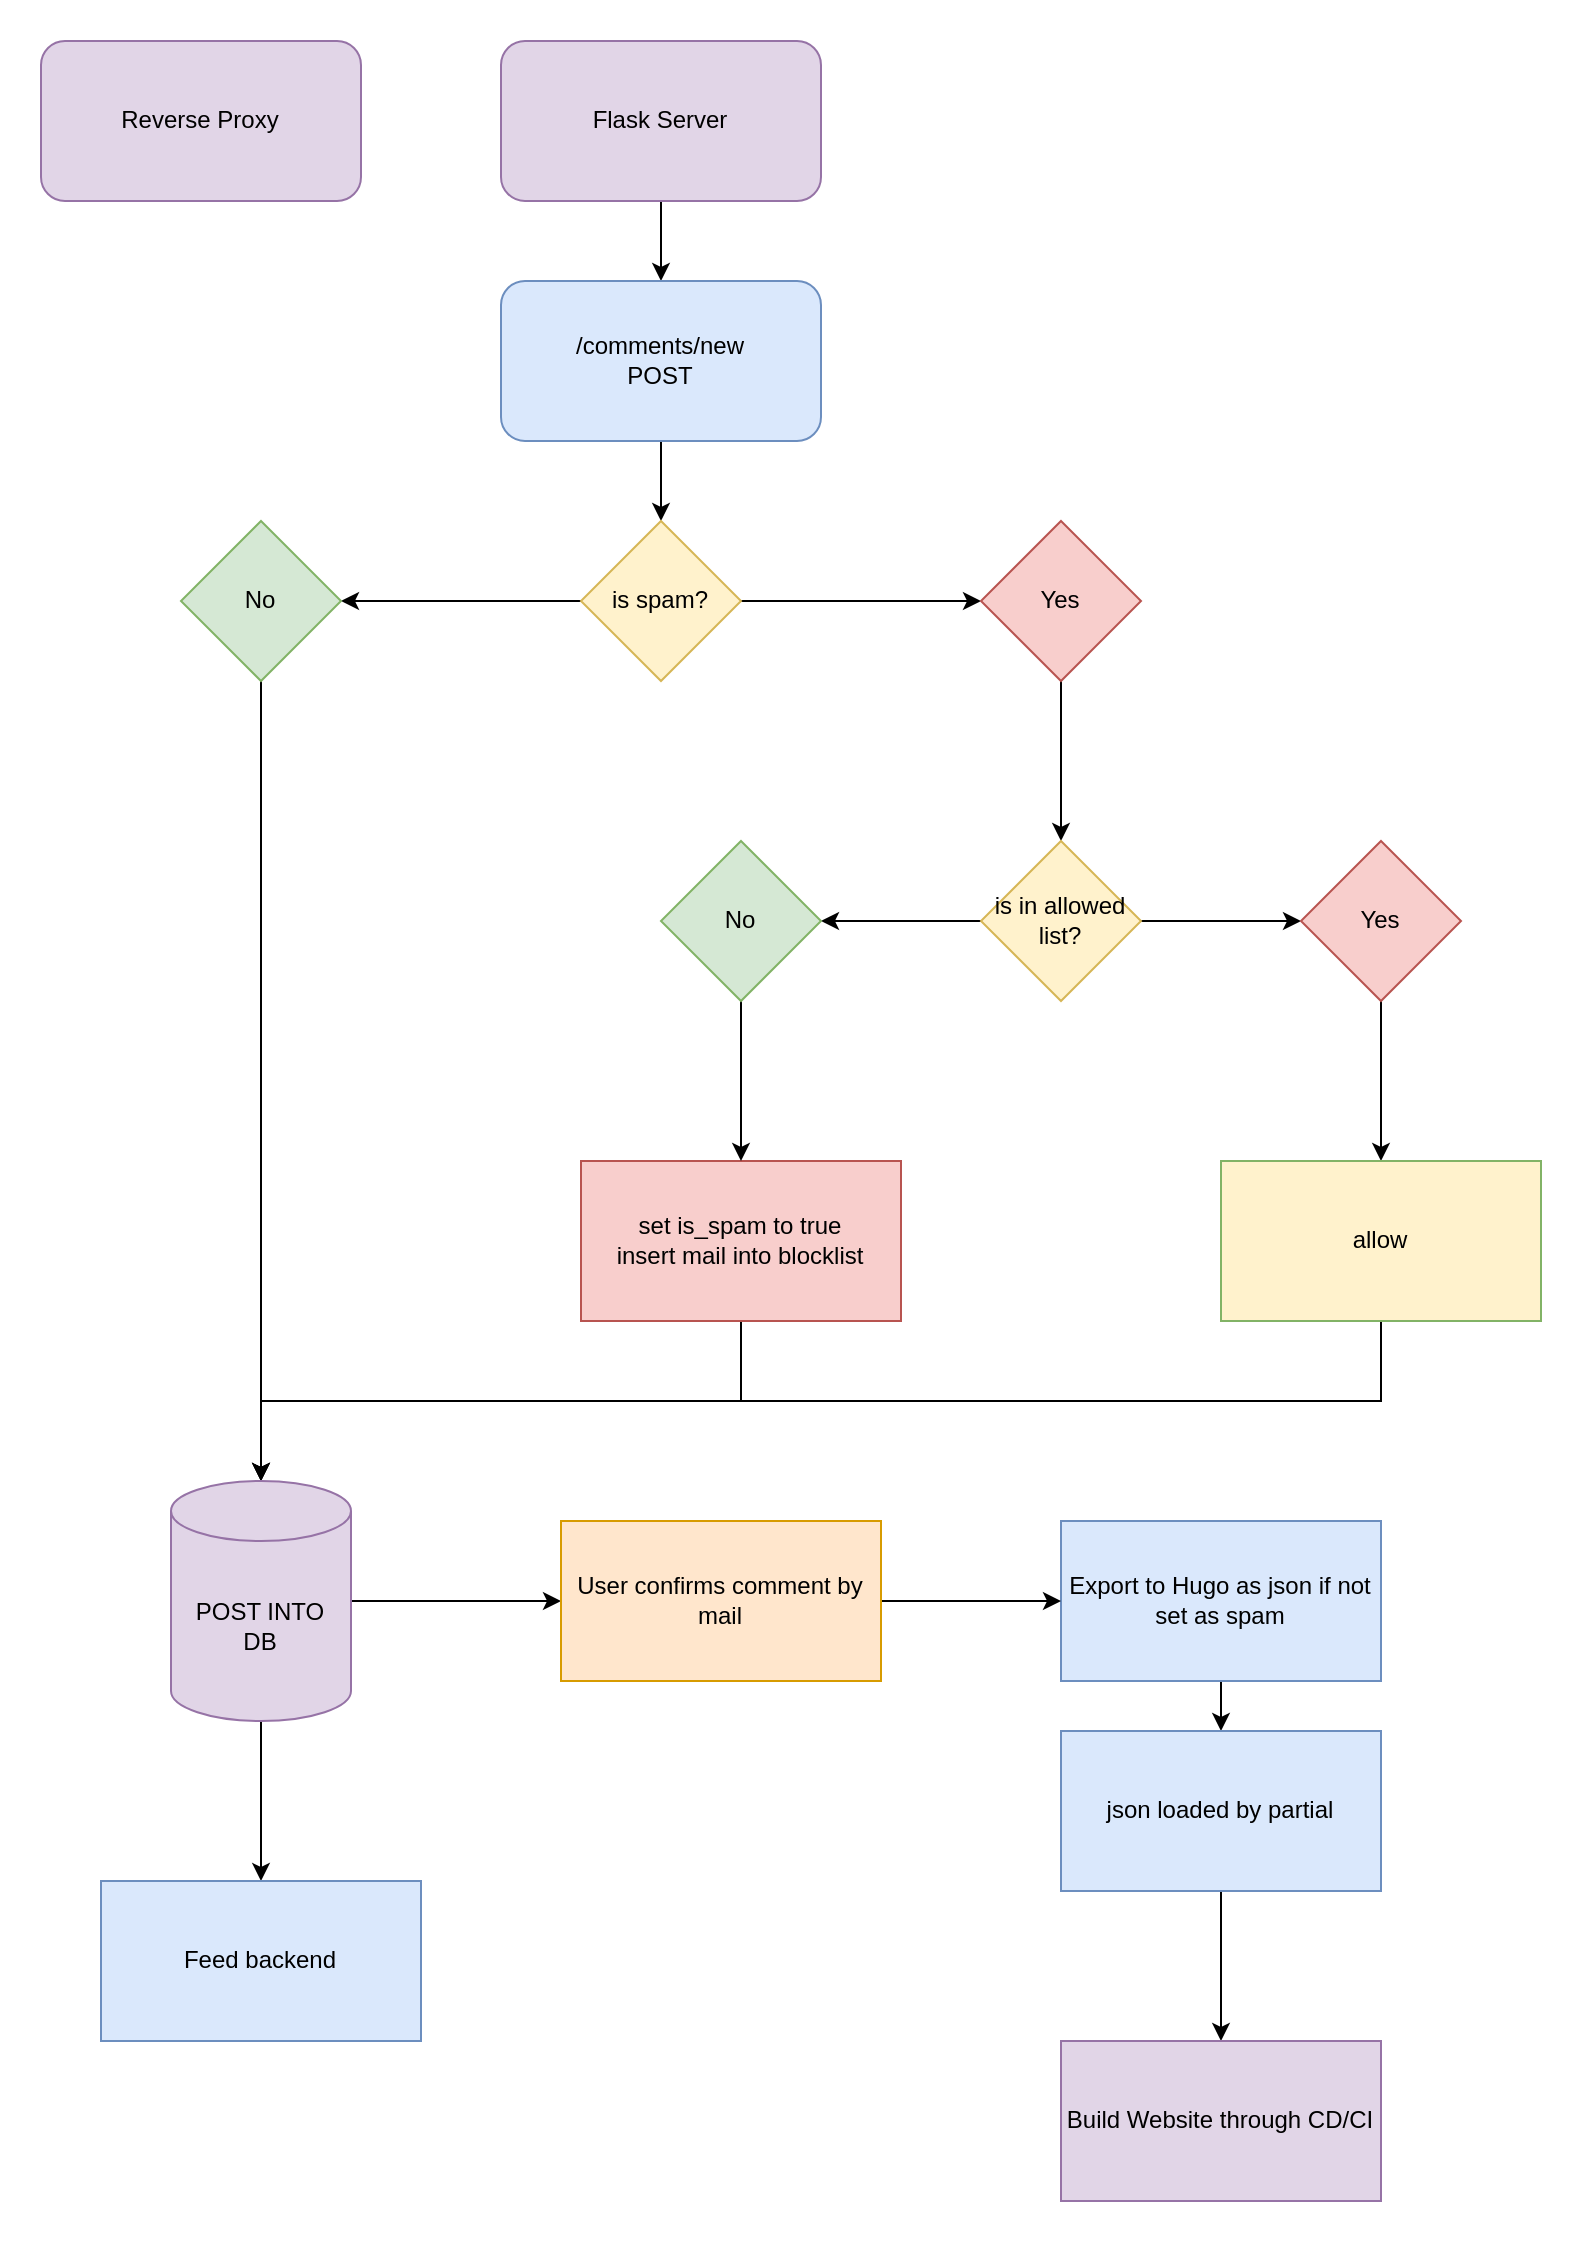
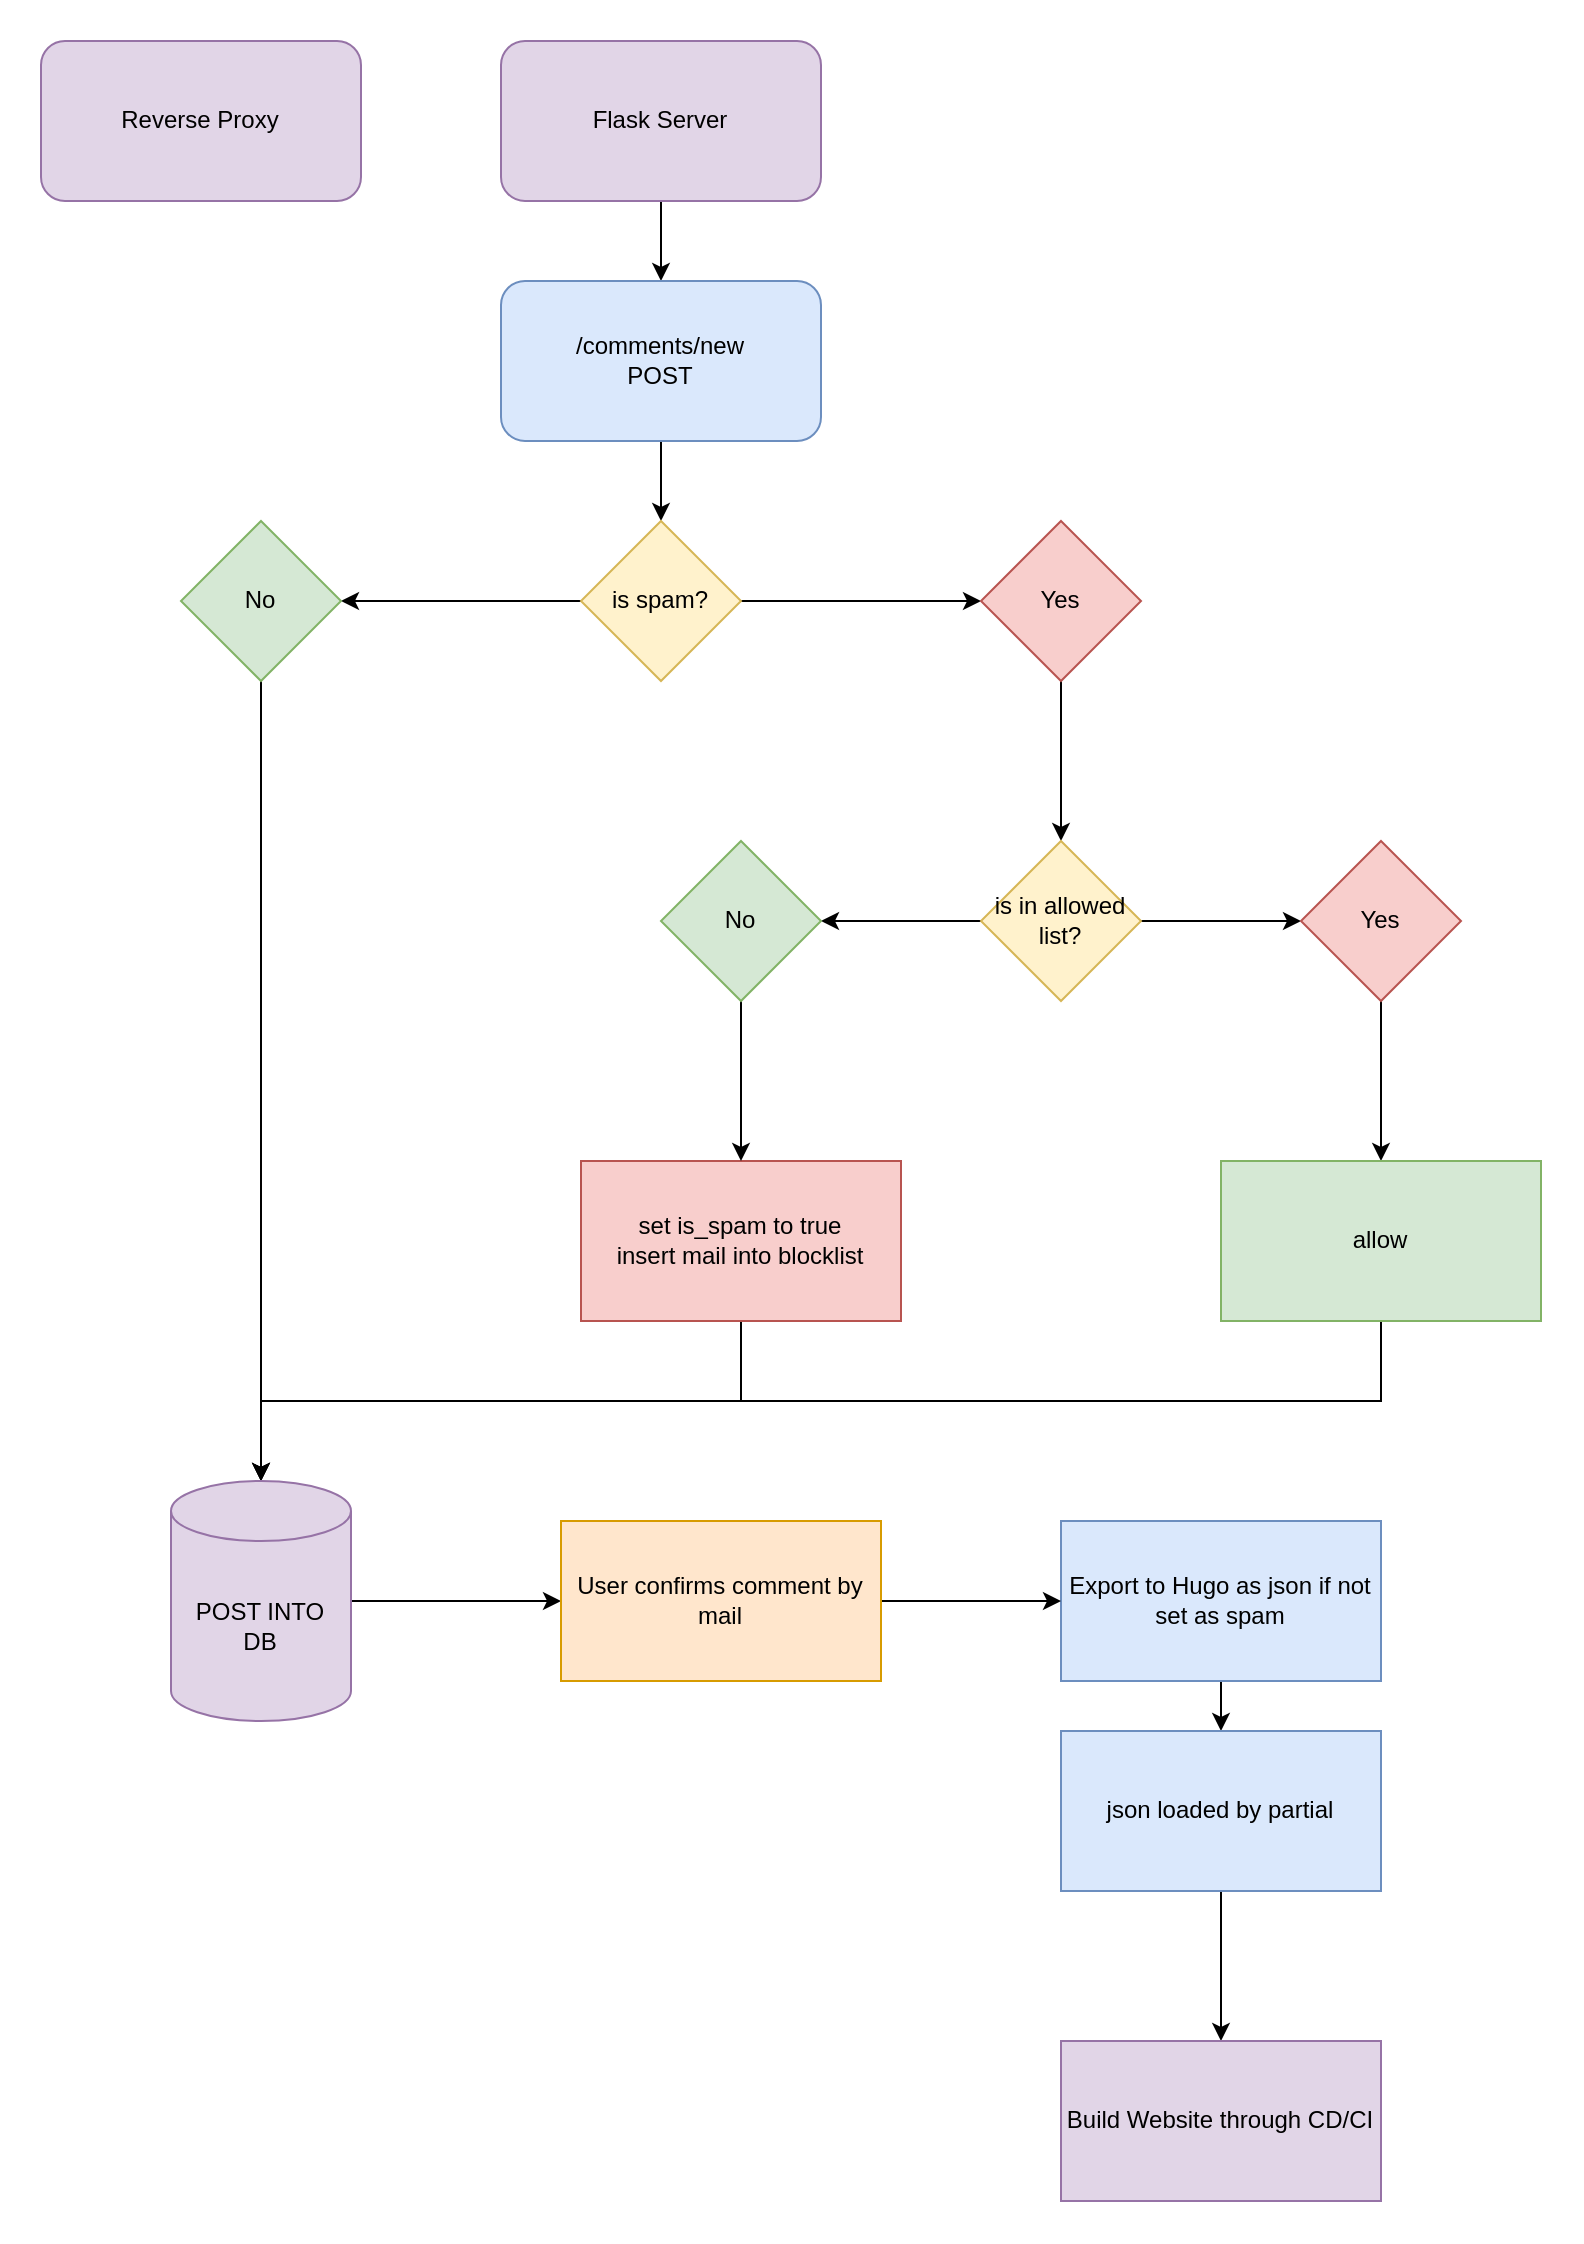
  <mxCell id="0" />
  <mxCell id="1" parent="0" />
  <mxCell id="2" style="edgeStyle=orthogonalEdgeStyle;rounded=0;orthogonalLoop=1;jettySize=auto;html=1;exitX=0.5;exitY=1;exitDx=0;exitDy=0;entryX=0.5;entryY=0;entryDx=0;entryDy=0;" edge="1" parent="1" source="3" target="6"><mxGeometry relative="1" as="geometry" /></mxCell>
  <mxCell id="3" value="Flask Server" style="rounded=1;whiteSpace=wrap;html=1;fillColor=#e1d5e7;strokeColor=#9673a6;" vertex="1" parent="1"><mxGeometry x="250" y="20" width="160" height="80" as="geometry" /></mxCell>
  <mxCell id="4" value="Reverse Proxy" style="rounded=1;whiteSpace=wrap;html=1;fillColor=#e1d5e7;strokeColor=#9673a6;" vertex="1" parent="1"><mxGeometry x="20" y="20" width="160" height="80" as="geometry" /></mxCell>
  <mxCell id="5" style="edgeStyle=orthogonalEdgeStyle;rounded=0;orthogonalLoop=1;jettySize=auto;html=1;exitX=0.5;exitY=1;exitDx=0;exitDy=0;entryX=0.5;entryY=0;entryDx=0;entryDy=0;" edge="1" parent="1" source="6" target="9"><mxGeometry relative="1" as="geometry" /></mxCell>
  <mxCell id="6" value="/comments/new&lt;br&gt;POST" style="rounded=1;whiteSpace=wrap;html=1;fillColor=#dae8fc;strokeColor=#6c8ebf;" vertex="1" parent="1"><mxGeometry x="250" y="140" width="160" height="80" as="geometry" /></mxCell>
  <mxCell id="7" style="edgeStyle=orthogonalEdgeStyle;rounded=0;orthogonalLoop=1;jettySize=auto;html=1;exitX=1;exitY=0.5;exitDx=0;exitDy=0;entryX=0;entryY=0.5;entryDx=0;entryDy=0;" edge="1" parent="1" source="9" target="13"><mxGeometry relative="1" as="geometry" /></mxCell>
  <mxCell id="8" style="edgeStyle=orthogonalEdgeStyle;rounded=0;orthogonalLoop=1;jettySize=auto;html=1;exitX=0;exitY=0.5;exitDx=0;exitDy=0;" edge="1" parent="1" source="9" target="11"><mxGeometry relative="1" as="geometry" /></mxCell>
  <mxCell id="9" value="is spam?" style="rhombus;whiteSpace=wrap;html=1;fillColor=#fff2cc;strokeColor=#d6b656;" vertex="1" parent="1"><mxGeometry x="290" y="260" width="80" height="80" as="geometry" /></mxCell>
  <mxCell id="10" style="edgeStyle=orthogonalEdgeStyle;rounded=0;orthogonalLoop=1;jettySize=auto;html=1;exitX=0.5;exitY=1;exitDx=0;exitDy=0;entryX=0.5;entryY=0;entryDx=0;entryDy=0;entryPerimeter=0;" edge="1" parent="1" source="11" target="27"><mxGeometry relative="1" as="geometry" /></mxCell>
  <mxCell id="11" value="No" style="rhombus;whiteSpace=wrap;html=1;fillColor=#d5e8d4;strokeColor=#82b366;" vertex="1" parent="1"><mxGeometry x="90" y="260" width="80" height="80" as="geometry" /></mxCell>
  <mxCell id="12" style="edgeStyle=orthogonalEdgeStyle;rounded=0;orthogonalLoop=1;jettySize=auto;html=1;exitX=0.5;exitY=1;exitDx=0;exitDy=0;" edge="1" parent="1" source="13" target="18"><mxGeometry relative="1" as="geometry" /></mxCell>
  <mxCell id="13" value="Yes" style="rhombus;whiteSpace=wrap;html=1;fillColor=#f8cecc;strokeColor=#b85450;" vertex="1" parent="1"><mxGeometry x="490" y="260" width="80" height="80" as="geometry" /></mxCell>
  <mxCell id="14" style="edgeStyle=orthogonalEdgeStyle;rounded=0;orthogonalLoop=1;jettySize=auto;html=1;exitX=0.5;exitY=1;exitDx=0;exitDy=0;entryX=0.5;entryY=0;entryDx=0;entryDy=0;entryPerimeter=0;" edge="1" parent="1" source="15" target="27"><mxGeometry relative="1" as="geometry" /></mxCell>
  <mxCell id="15" value="set is_spam to true&lt;br&gt;insert mail into blocklist" style="rounded=0;whiteSpace=wrap;html=1;fillColor=#f8cecc;strokeColor=#b85450;" vertex="1" parent="1"><mxGeometry x="290" y="580" width="160" height="80" as="geometry" /></mxCell>
  <mxCell id="16" style="edgeStyle=orthogonalEdgeStyle;rounded=0;orthogonalLoop=1;jettySize=auto;html=1;exitX=1;exitY=0.5;exitDx=0;exitDy=0;entryX=0;entryY=0.5;entryDx=0;entryDy=0;" edge="1" parent="1" source="18" target="22"><mxGeometry relative="1" as="geometry" /></mxCell>
  <mxCell id="17" style="edgeStyle=orthogonalEdgeStyle;rounded=0;orthogonalLoop=1;jettySize=auto;html=1;exitX=0;exitY=0.5;exitDx=0;exitDy=0;entryX=1;entryY=0.5;entryDx=0;entryDy=0;" edge="1" parent="1" source="18" target="20"><mxGeometry relative="1" as="geometry" /></mxCell>
  <mxCell id="18" value="is in allowed list?" style="rhombus;whiteSpace=wrap;html=1;fillColor=#fff2cc;strokeColor=#d6b656;" vertex="1" parent="1"><mxGeometry x="490" y="420" width="80" height="80" as="geometry" /></mxCell>
  <mxCell id="19" style="edgeStyle=orthogonalEdgeStyle;rounded=0;orthogonalLoop=1;jettySize=auto;html=1;exitX=0.5;exitY=1;exitDx=0;exitDy=0;entryX=0.5;entryY=0;entryDx=0;entryDy=0;" edge="1" parent="1" source="20" target="15"><mxGeometry relative="1" as="geometry" /></mxCell>
  <mxCell id="20" value="No" style="rhombus;whiteSpace=wrap;html=1;fillColor=#d5e8d4;strokeColor=#82b366;" vertex="1" parent="1"><mxGeometry x="330" y="420" width="80" height="80" as="geometry" /></mxCell>
  <mxCell id="21" style="edgeStyle=orthogonalEdgeStyle;rounded=0;orthogonalLoop=1;jettySize=auto;html=1;exitX=0.5;exitY=1;exitDx=0;exitDy=0;entryX=0.5;entryY=0;entryDx=0;entryDy=0;" edge="1" parent="1" source="22" target="24"><mxGeometry relative="1" as="geometry" /></mxCell>
  <mxCell id="22" value="Yes" style="rhombus;whiteSpace=wrap;html=1;fillColor=#f8cecc;strokeColor=#b85450;" vertex="1" parent="1"><mxGeometry x="650" y="420" width="80" height="80" as="geometry" /></mxCell>
  <mxCell id="23" style="edgeStyle=orthogonalEdgeStyle;rounded=0;orthogonalLoop=1;jettySize=auto;html=1;exitX=0.5;exitY=1;exitDx=0;exitDy=0;entryX=0.5;entryY=0;entryDx=0;entryDy=0;entryPerimeter=0;" edge="1" parent="1" source="24" target="27"><mxGeometry relative="1" as="geometry" /></mxCell>
- <mxCell id="24" value="allow" style="rounded=0;whiteSpace=wrap;html=1;fillColor=#fff2cc;strokeColor=#82b366;" vertex="1" parent="1"><mxGeometry x="610" y="580" width="160" height="80" as="geometry" /></mxCell>
- <mxCell id="25" style="edgeStyle=orthogonalEdgeStyle;rounded=0;orthogonalLoop=1;jettySize=auto;html=1;exitX=0.5;exitY=1;exitDx=0;exitDy=0;exitPerimeter=0;" edge="1" parent="1" source="27" target="30"><mxGeometry relative="1" as="geometry" /></mxCell>
+ <mxCell id="24" value="allow" style="rounded=0;whiteSpace=wrap;html=1;fillColor=#d5e8d4;strokeColor=#82b366;" vertex="1" parent="1"><mxGeometry x="610" y="580" width="160" height="80" as="geometry" /></mxCell>
  <mxCell id="26" style="edgeStyle=orthogonalEdgeStyle;rounded=0;orthogonalLoop=1;jettySize=auto;html=1;exitX=1;exitY=0.5;exitDx=0;exitDy=0;exitPerimeter=0;entryX=0;entryY=0.5;entryDx=0;entryDy=0;" edge="1" parent="1" source="27" target="35"><mxGeometry relative="1" as="geometry" /></mxCell>
  <mxCell id="27" value="POST INTO&lt;br&gt;DB" style="shape=cylinder3;whiteSpace=wrap;html=1;boundedLbl=1;backgroundOutline=1;size=15;fillColor=#e1d5e7;strokeColor=#9673a6;" vertex="1" parent="1"><mxGeometry x="85" y="740" width="90" height="120" as="geometry" /></mxCell>
  <mxCell id="28" style="edgeStyle=orthogonalEdgeStyle;rounded=0;orthogonalLoop=1;jettySize=auto;html=1;exitX=0.5;exitY=1;exitDx=0;exitDy=0;entryX=0.5;entryY=0;entryDx=0;entryDy=0;" edge="1" parent="1" source="29" target="32"><mxGeometry relative="1" as="geometry" /></mxCell>
  <mxCell id="29" value="Export to Hugo as json if not set as spam" style="rounded=0;whiteSpace=wrap;html=1;fillColor=#dae8fc;strokeColor=#6c8ebf;" vertex="1" parent="1"><mxGeometry x="530" y="760" width="160" height="80" as="geometry" /></mxCell>
- <mxCell id="30" value="Feed backend" style="rounded=0;whiteSpace=wrap;html=1;fillColor=#dae8fc;strokeColor=#6c8ebf;" vertex="1" parent="1"><mxGeometry x="50" y="940" width="160" height="80" as="geometry" /></mxCell>
  <mxCell id="31" style="edgeStyle=orthogonalEdgeStyle;rounded=0;orthogonalLoop=1;jettySize=auto;html=1;exitX=0.5;exitY=1;exitDx=0;exitDy=0;entryX=0.5;entryY=0;entryDx=0;entryDy=0;" edge="1" parent="1" source="32" target="33"><mxGeometry relative="1" as="geometry" /></mxCell>
  <mxCell id="32" value="json loaded by partial" style="rounded=0;whiteSpace=wrap;html=1;fillColor=#dae8fc;strokeColor=#6c8ebf;" vertex="1" parent="1"><mxGeometry x="530" y="865" width="160" height="80" as="geometry" /></mxCell>
  <mxCell id="33" value="Build Website through CD/CI" style="rounded=0;whiteSpace=wrap;html=1;fillColor=#e1d5e7;strokeColor=#9673a6;" vertex="1" parent="1"><mxGeometry x="530" y="1020" width="160" height="80" as="geometry" /></mxCell>
  <mxCell id="34" style="edgeStyle=orthogonalEdgeStyle;rounded=0;orthogonalLoop=1;jettySize=auto;html=1;exitX=1;exitY=0.5;exitDx=0;exitDy=0;entryX=0;entryY=0.5;entryDx=0;entryDy=0;" edge="1" parent="1" source="35" target="29"><mxGeometry relative="1" as="geometry" /></mxCell>
  <mxCell id="35" value="User confirms comment by mail" style="rounded=0;whiteSpace=wrap;html=1;fillColor=#ffe6cc;strokeColor=#d79b00;" vertex="1" parent="1"><mxGeometry x="280" y="760" width="160" height="80" as="geometry" /></mxCell>
